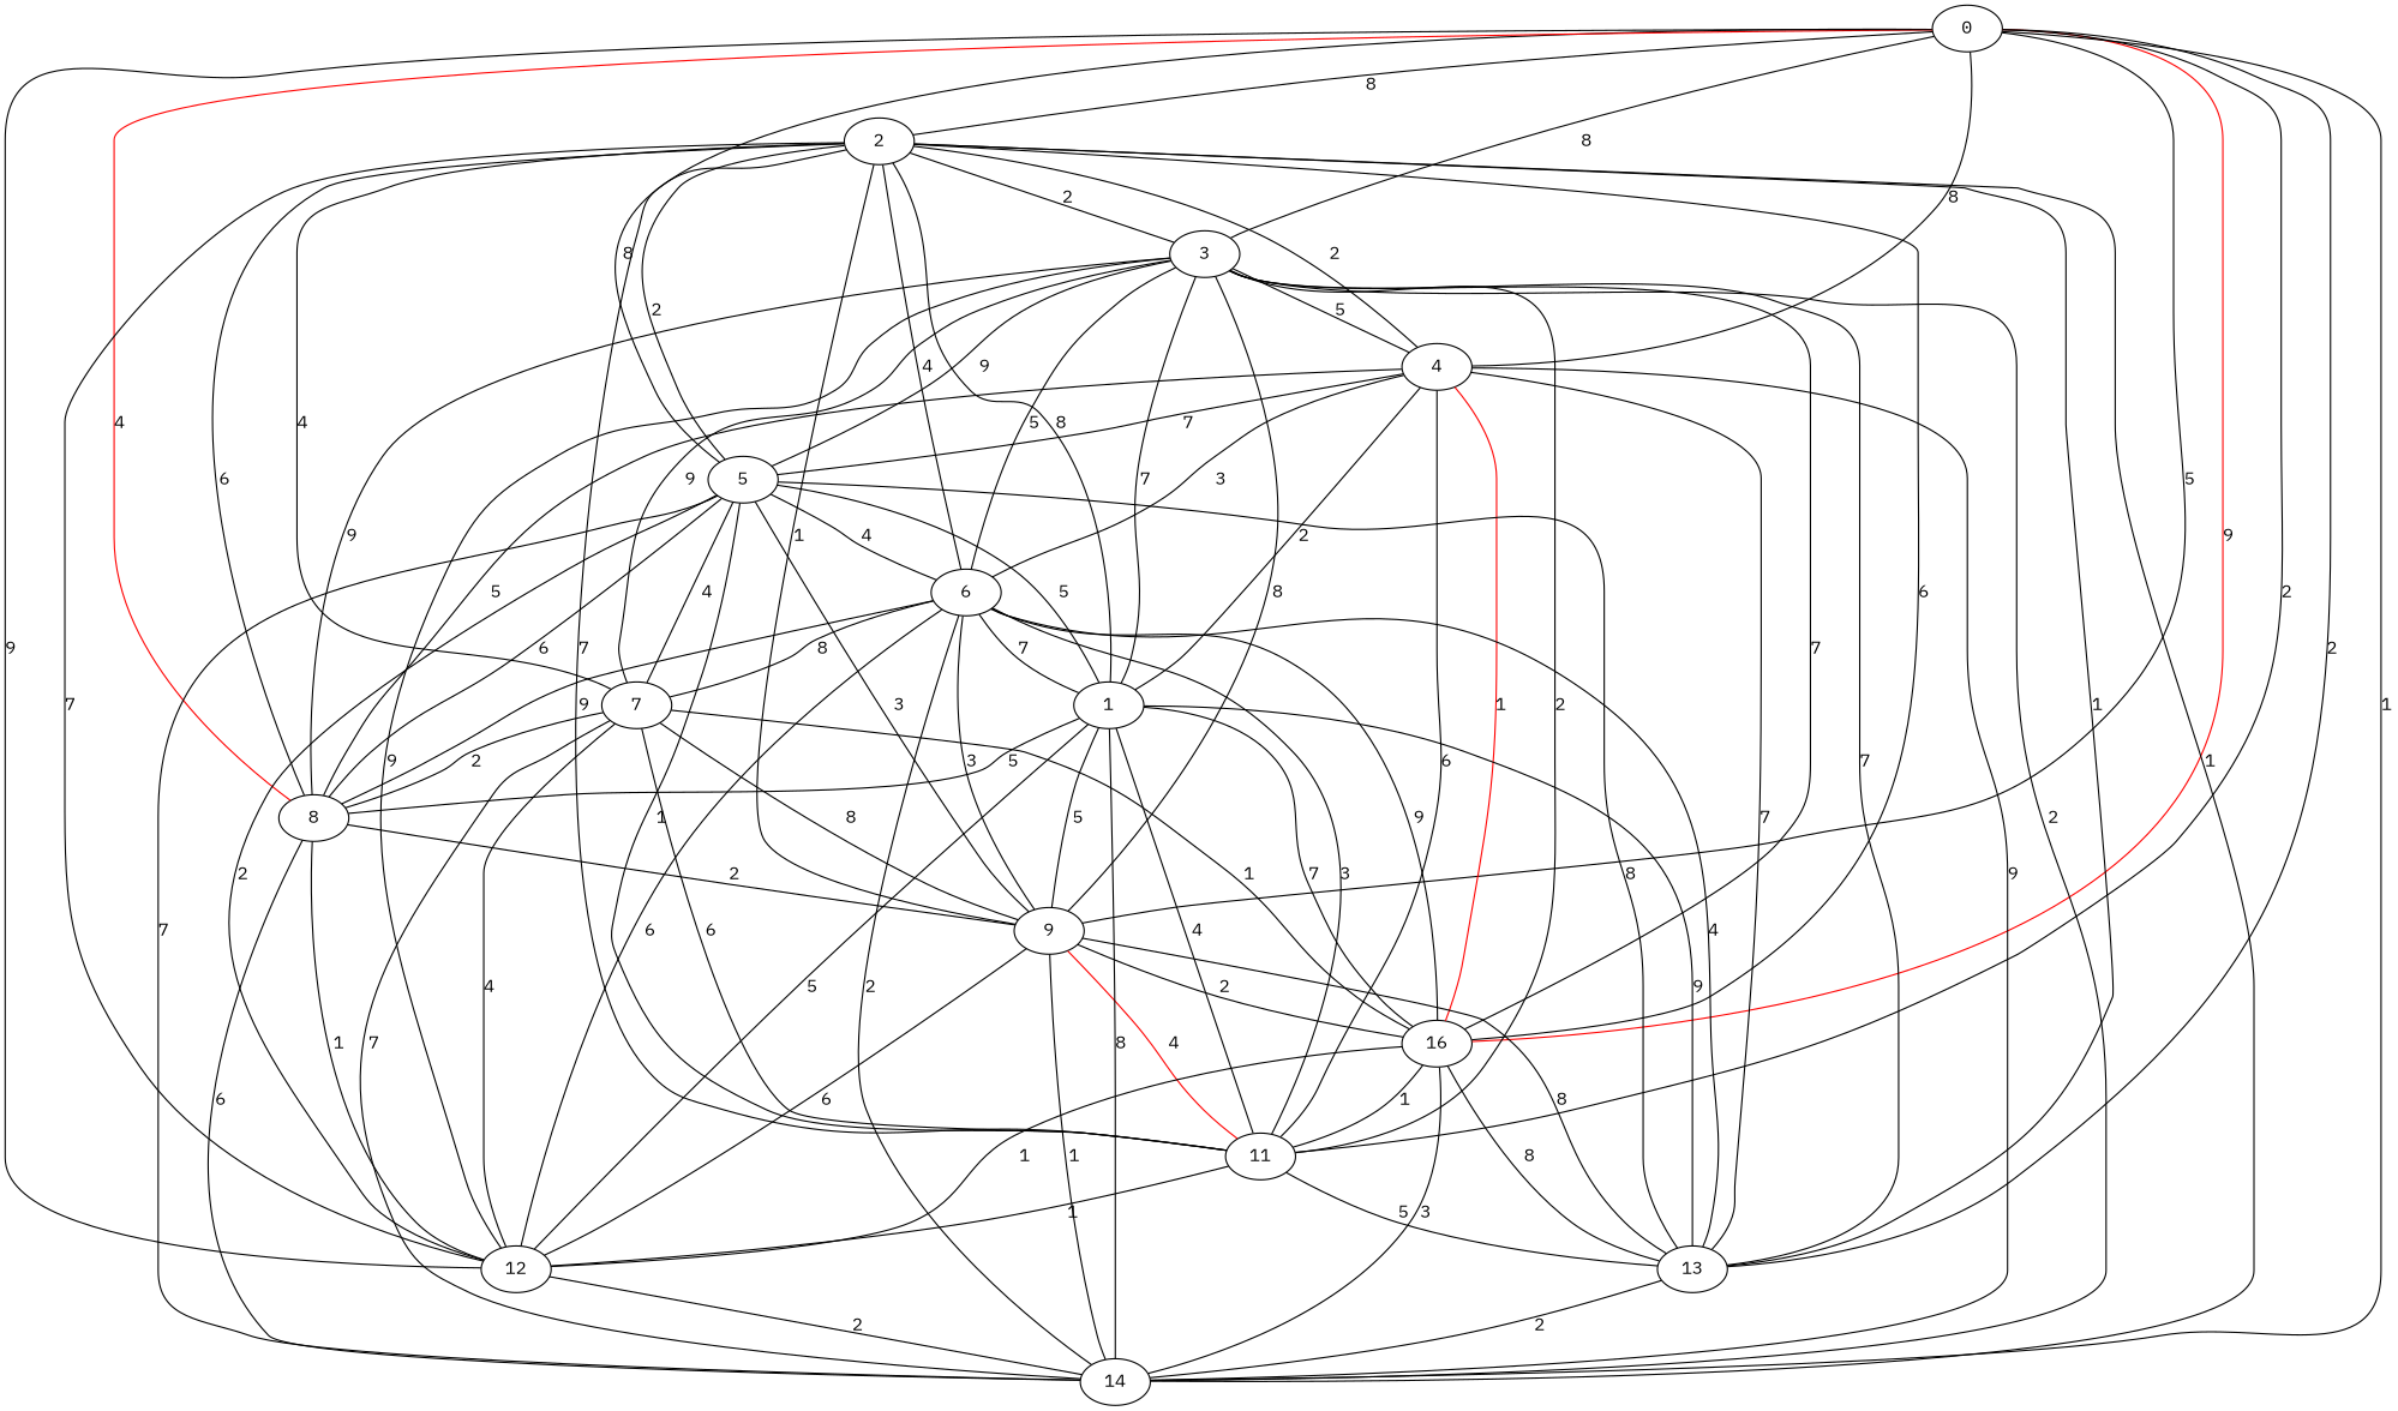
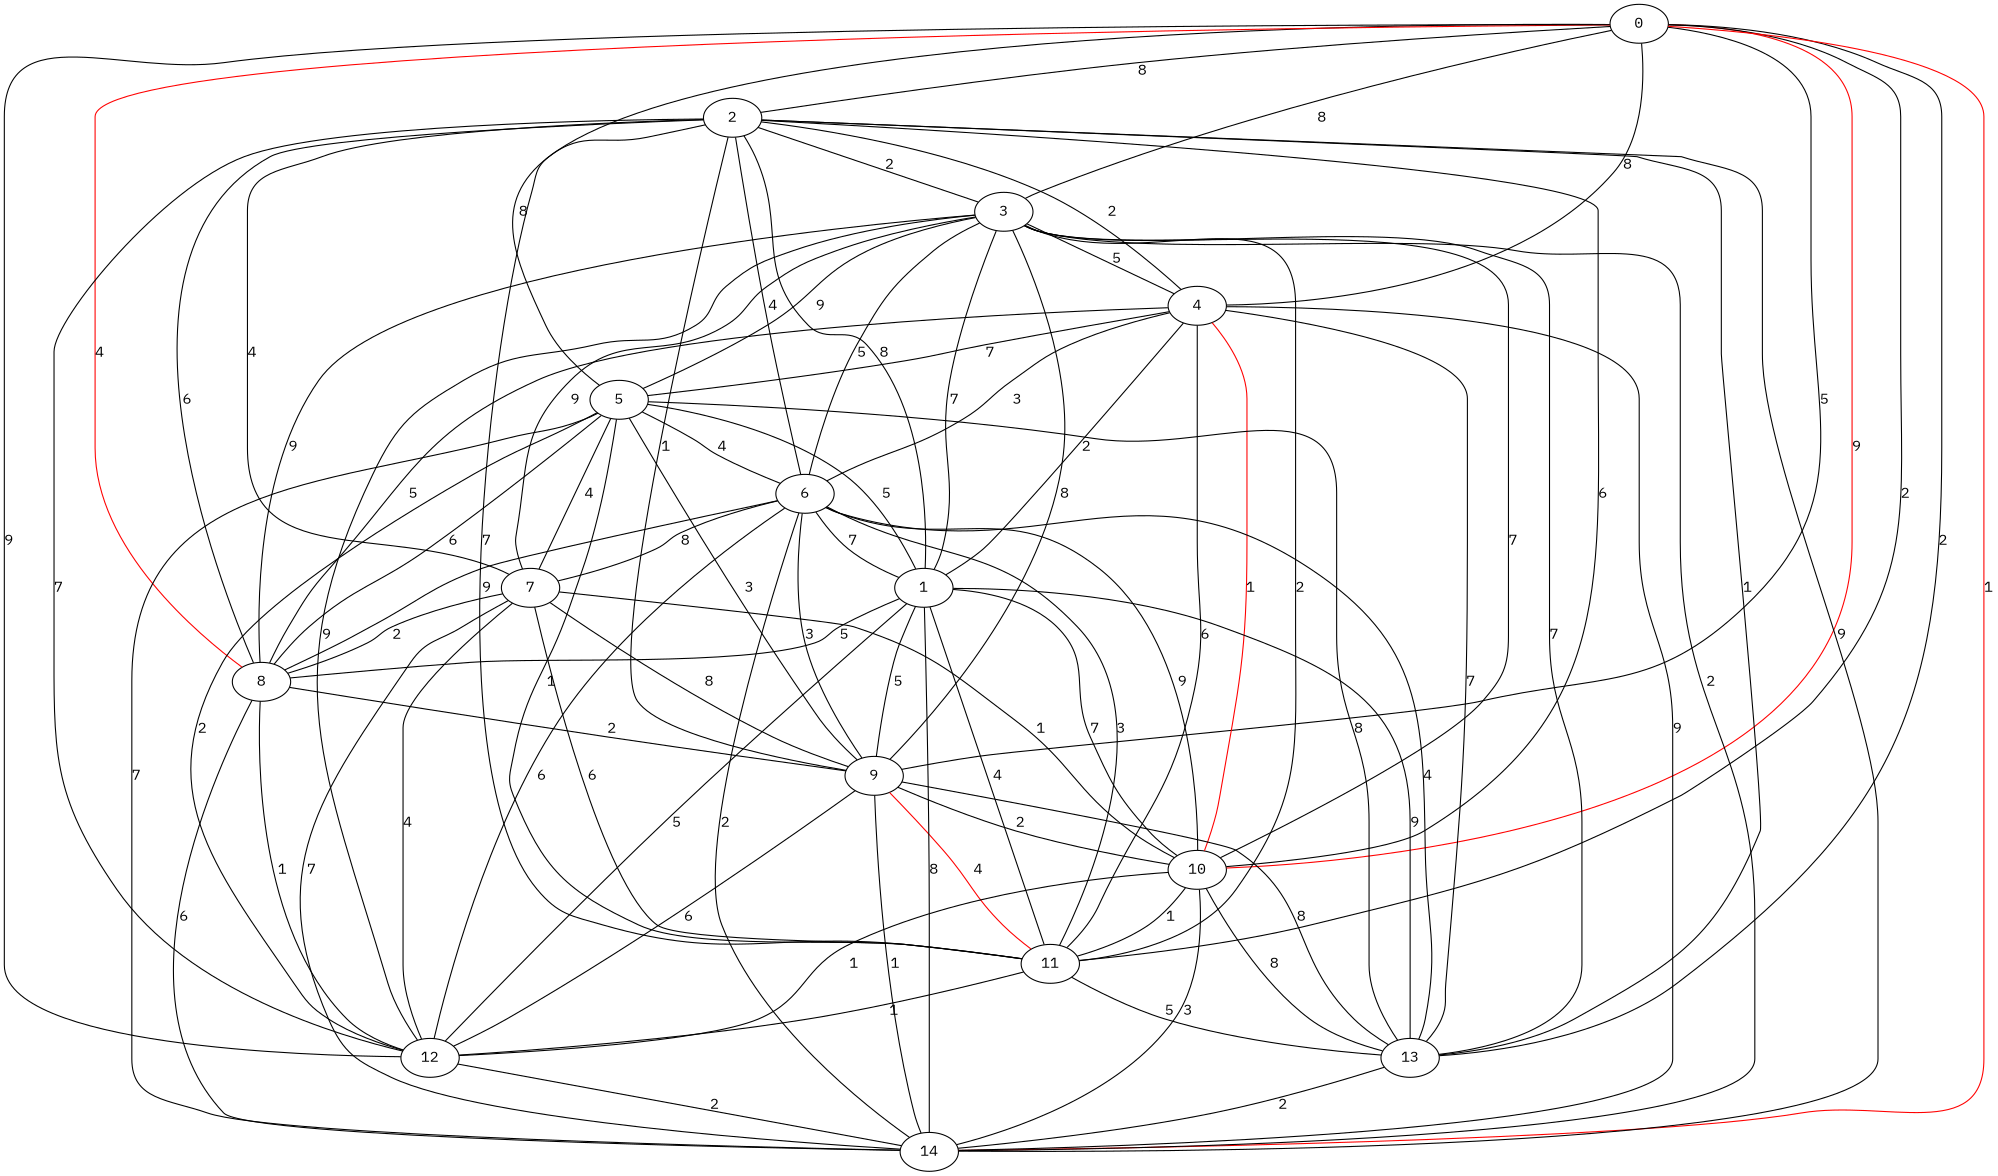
  graph {
    fontname="IBM Plex Mono"
    node [fontname="IBM Plex Mono"]
    edge [fontname="IBM Plex Mono"]
    0
    2
    3
    4
    5
    8
    9
-   10 [label=16]
+   10
    11
    12
    13
    14
    1
    6
    7
    0 -- 2 [label=8]
    0 -- 3 [label=8]
    0 -- 4 [label=8]
    0 -- 5 [label=8]
    0 -- 8 [color=red label=4]
    0 -- 9 [label=5]
    0 -- 10 [color=red label=9]
    0 -- 11 [label=2]
    0 -- 12 [label=9]
    0 -- 13 [label=2]
-   0 -- 14 [color=black label=1]
+   0 -- 14 [color=red label=1]
    2 -- 3 [label=2]
    2 -- 4 [label=2]
-   2 -- 5 [label=2]
    2 -- 8 [label=6]
    2 -- 9 [label=1]
    2 -- 10 [label=6]
    2 -- 11 [label=7]
    2 -- 12 [label=7]
    2 -- 13 [label=1]
-   2 -- 14 [label=1]
+   2 -- 14 [label=9]
    2 -- 6 [label=4]
    2 -- 7 [label=4]
    3 -- 4 [label=5]
    3 -- 5 [label=9]
    3 -- 8 [label=9]
    3 -- 9 [label=8]
    3 -- 10 [label=7]
    3 -- 11 [label=2]
    3 -- 12 [label=9]
    3 -- 13 [label=7]
    3 -- 14 [label=2]
    3 -- 6 [label=5]
    3 -- 7 [label=9]
    4 -- 5 [label=7]
    4 -- 8 [label=5]
    4 -- 10 [color=red label=1]
    4 -- 11 [label=6]
    4 -- 13 [label=7]
    4 -- 14 [label=9]
    4 -- 6 [label=3]
    5 -- 8 [label=6]
    5 -- 9 [label=3]
    5 -- 11 [label=1]
    5 -- 12 [label=2]
    5 -- 13 [label=8]
    5 -- 14 [label=7]
    5 -- 6 [label=4]
    5 -- 7 [label=4]
    8 -- 9 [label=2]
    8 -- 12 [label=1]
    8 -- 14 [label=6]
    9 -- 10 [label=2]
    9 -- 11 [color=red label=4]
    9 -- 12 [label=6]
    9 -- 13 [label=8]
    9 -- 14 [label=1]
    10 -- 11 [label=1]
    10 -- 12 [label=1]
    10 -- 13 [label=8]
    10 -- 14 [label=3]
    11 -- 12 [label=1]
    11 -- 13 [label=5]
    12 -- 14 [label=2]
    13 -- 14 [label=2]
    1 -- 2 [label=8]
    1 -- 3 [label=7]
    1 -- 4 [label=2]
    1 -- 5 [label=5]
    1 -- 8 [label=5]
    1 -- 9 [label=5]
    1 -- 10 [label=7]
    1 -- 11 [label=4]
    1 -- 12 [label=5]
    1 -- 13 [label=9]
    1 -- 14 [label=8]
    6 -- 8 [label=9]
    6 -- 9 [label=3]
    6 -- 10 [label=9]
    6 -- 11 [label=3]
    6 -- 12 [label=6]
    6 -- 13 [label=4]
    6 -- 14 [label=2]
    6 -- 1 [label=7]
    6 -- 7 [label=8]
    7 -- 8 [label=2]
    7 -- 9 [label=8]
    7 -- 10 [label=1]
    7 -- 11 [label=6]
    7 -- 12 [label=4]
    7 -- 14 [label=7]
  }
